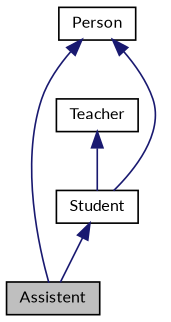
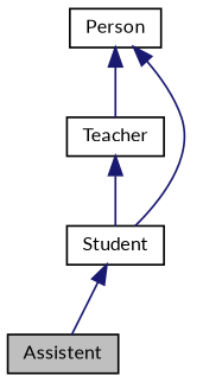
  digraph {
    fontname=Lato
    node [color=black fillcolor=white fontname=Lato fontsize=10 shape=record style=filled]
    edge [color=midnightblue dir=back fontname=Lato fontsize=10 labelfontname=Helvetica labelfontsize=10 style=solid]
    n1 [fillcolor=grey75 fontcolor=black height=0.2 label=Assistent width=0.4]
    n2 [height=0.2 label=Teacher width=0.4]
    n3 [height=0.2 label=Student width=0.4]
    n4 [height=0.2 label=Person width=0.4]
    n2 -> n3
    n3 -> n1
-   n4 -> n1
+   n4 -> n2
    n4 -> n3
  }
